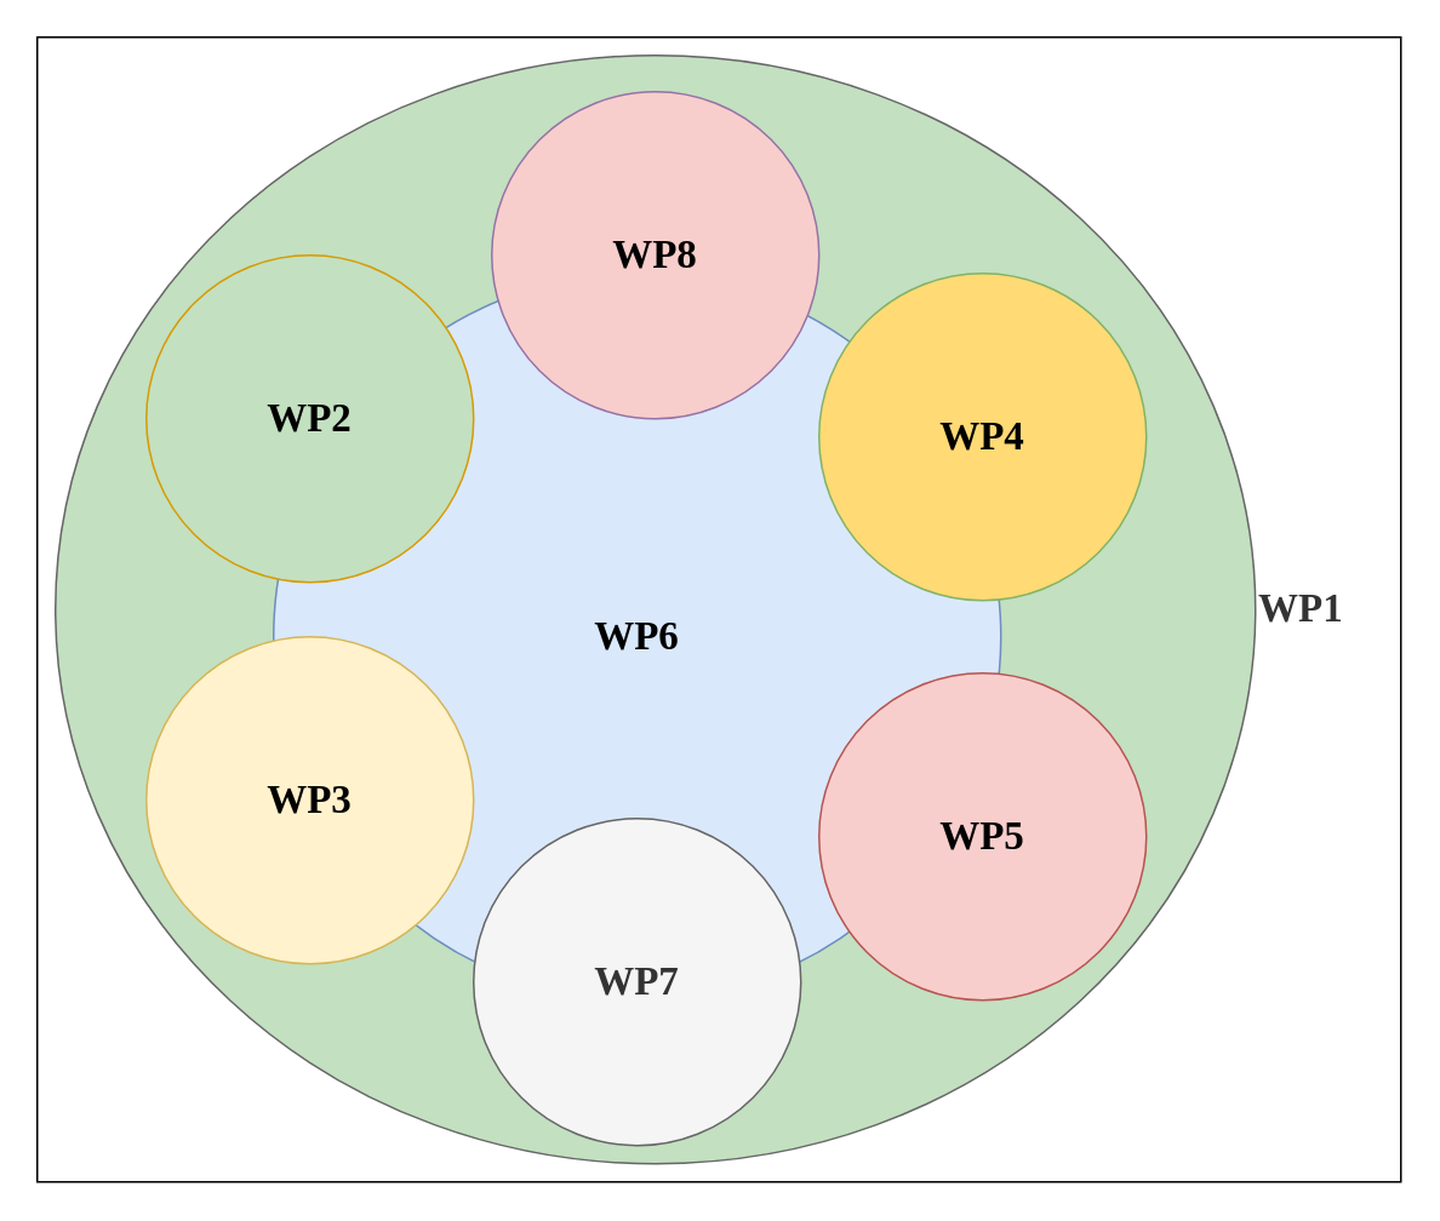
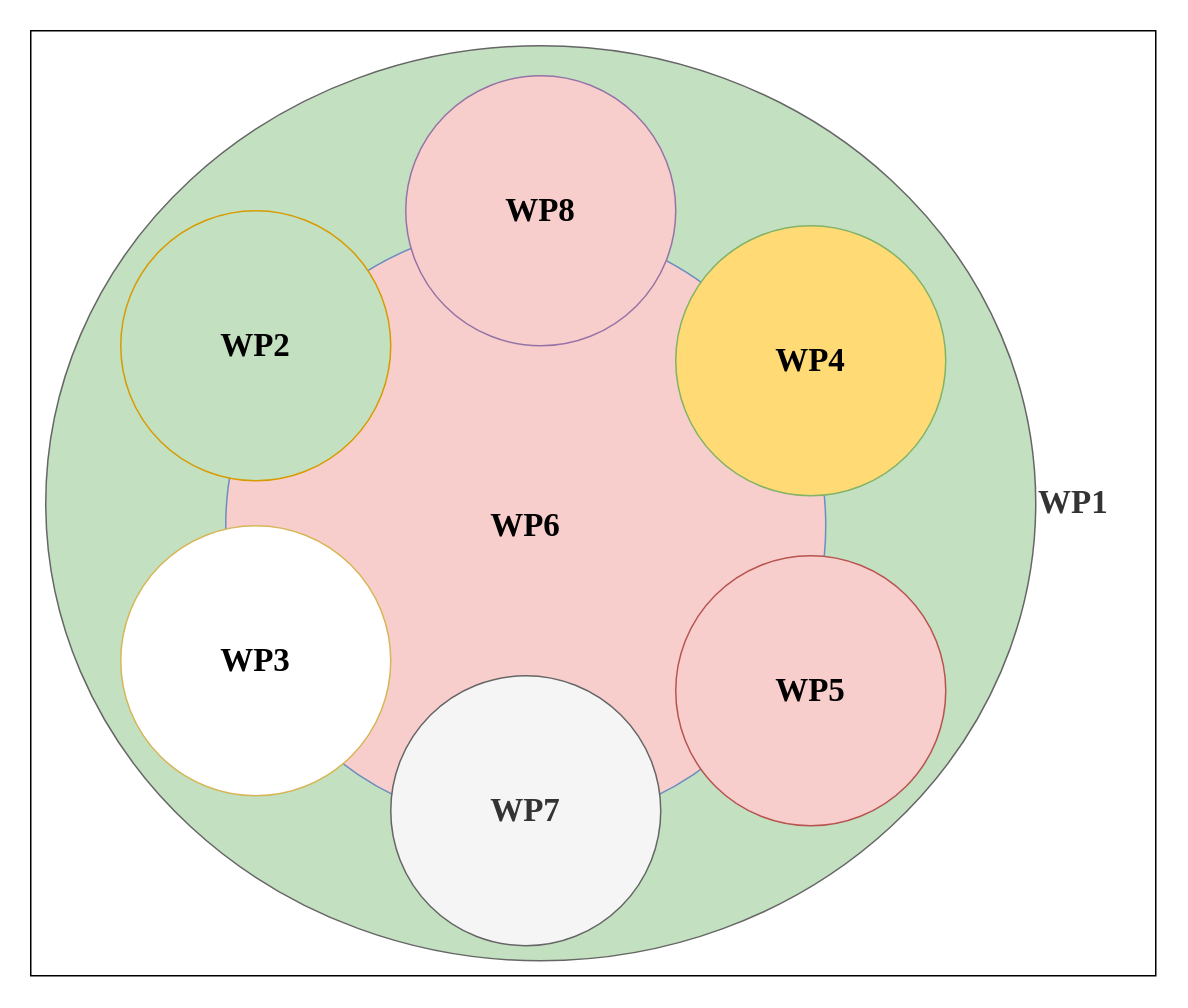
  <mxCell id="0" />
  <mxCell id="1" parent="0" />
  <mxCell id="2" value="" style="rounded=0;whiteSpace=wrap;html=1;" vertex="1" parent="1"><mxGeometry x="20" y="20" width="750" height="630" as="geometry" /></mxCell>
  <mxCell id="3" value="WP1" style="ellipse;whiteSpace=wrap;html=1;rounded=0;shadow=0;dashed=0;comic=0;fontFamily=Verdana;fontSize=22;fontColor=#333333;fillColor=#C3E0C1;strokeColor=#666666;labelPosition=right;verticalLabelPosition=middle;align=left;verticalAlign=middle;labelBackgroundColor=none;fontStyle=1" vertex="1" parent="1"><mxGeometry x="30" y="30" width="660" height="610" as="geometry" /></mxCell>
- <mxCell id="4" value="WP6" style="ellipse;whiteSpace=wrap;html=1;rounded=0;shadow=0;dashed=0;comic=0;fontFamily=Verdana;fontSize=22;fillColor=#dae8fc;strokeColor=#6c8ebf;labelBackgroundColor=none;fontStyle=1" parent="1" vertex="1"><mxGeometry x="150" y="150" width="400" height="400" as="geometry" /></mxCell>
+ <mxCell id="4" value="WP6" style="ellipse;whiteSpace=wrap;html=1;rounded=0;shadow=0;dashed=0;comic=0;fontFamily=Verdana;fontSize=22;fillColor=#f8cecc;strokeColor=#6c8ebf;labelBackgroundColor=none;fontStyle=1;" parent="1" vertex="1"><mxGeometry x="150" y="150" width="400" height="400" as="geometry" /></mxCell>
  <mxCell id="5" value="WP2" style="ellipse;whiteSpace=wrap;html=1;rounded=0;shadow=0;dashed=0;comic=0;fontFamily=Verdana;fontSize=22;fillColor=#c3e0c1;strokeColor=#d79b00;labelBackgroundColor=none;fontStyle=1;" parent="1" vertex="1"><mxGeometry x="80" y="140" width="180" height="180" as="geometry" /></mxCell>
- <mxCell id="6" value="WP3" style="ellipse;whiteSpace=wrap;html=1;rounded=0;shadow=0;dashed=0;comic=0;fontFamily=Verdana;fontSize=22;fillColor=#fff2cc;strokeColor=#d6b656;labelBackgroundColor=none;fontStyle=1" vertex="1" parent="1"><mxGeometry x="80" y="350" width="180" height="180" as="geometry" /></mxCell>
+ <mxCell id="6" value="WP3" style="ellipse;whiteSpace=wrap;html=1;rounded=0;shadow=0;dashed=0;comic=0;fontFamily=Verdana;fontSize=22;fillColor=#ffffff;strokeColor=#d6b656;labelBackgroundColor=none;fontStyle=1;" vertex="1" parent="1"><mxGeometry x="80" y="350" width="180" height="180" as="geometry" /></mxCell>
  <mxCell id="7" value="WP4" style="ellipse;whiteSpace=wrap;html=1;rounded=0;shadow=0;dashed=0;comic=0;fontFamily=Verdana;fontSize=22;fillColor=#ffda75;strokeColor=#82b366;labelBackgroundColor=none;fontStyle=1" vertex="1" parent="1"><mxGeometry x="450" y="150" width="180" height="180" as="geometry" /></mxCell>
  <mxCell id="8" value="WP5" style="ellipse;whiteSpace=wrap;html=1;rounded=0;shadow=0;dashed=0;comic=0;fontFamily=Verdana;fontSize=22;fillColor=#f8cecc;strokeColor=#b85450;labelBackgroundColor=none;fontStyle=1" vertex="1" parent="1"><mxGeometry x="450" y="370" width="180" height="180" as="geometry" /></mxCell>
  <mxCell id="9" value="WP7" style="ellipse;whiteSpace=wrap;html=1;rounded=0;shadow=0;dashed=0;comic=0;fontFamily=Verdana;fontSize=22;fillColor=#f5f5f5;strokeColor=#666666;labelBackgroundColor=none;fontColor=#333333;fontStyle=1" vertex="1" parent="1"><mxGeometry x="260" y="450" width="180" height="180" as="geometry" /></mxCell>
  <mxCell id="10" value="WP8" style="ellipse;whiteSpace=wrap;html=1;rounded=0;shadow=0;dashed=0;comic=0;fontFamily=Verdana;fontSize=22;fillColor=#f8cecc;strokeColor=#9673a6;labelBackgroundColor=none;fontStyle=1;" vertex="1" parent="1"><mxGeometry x="270" y="50" width="180" height="180" as="geometry" /></mxCell>
